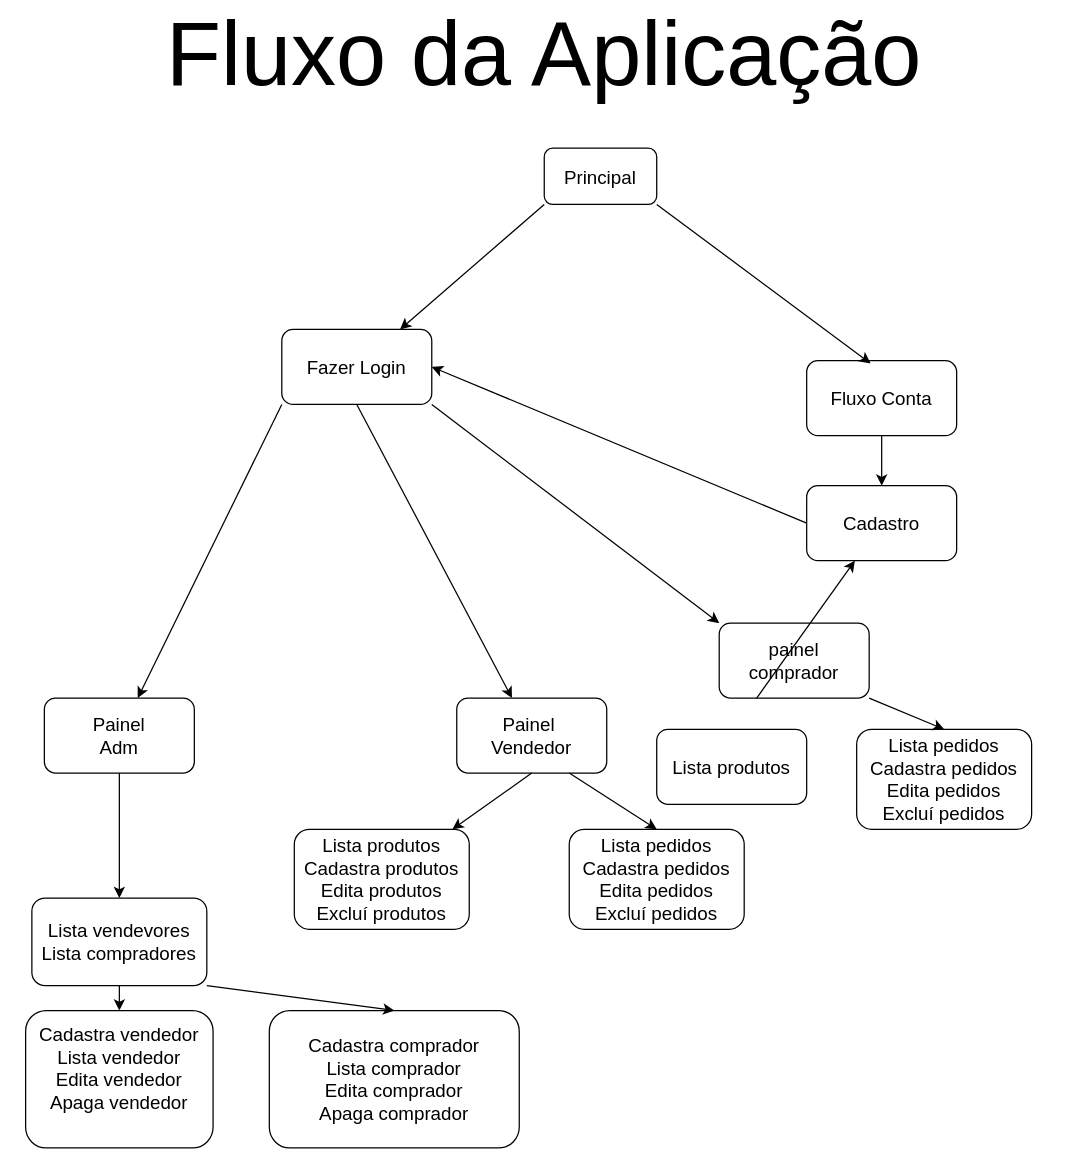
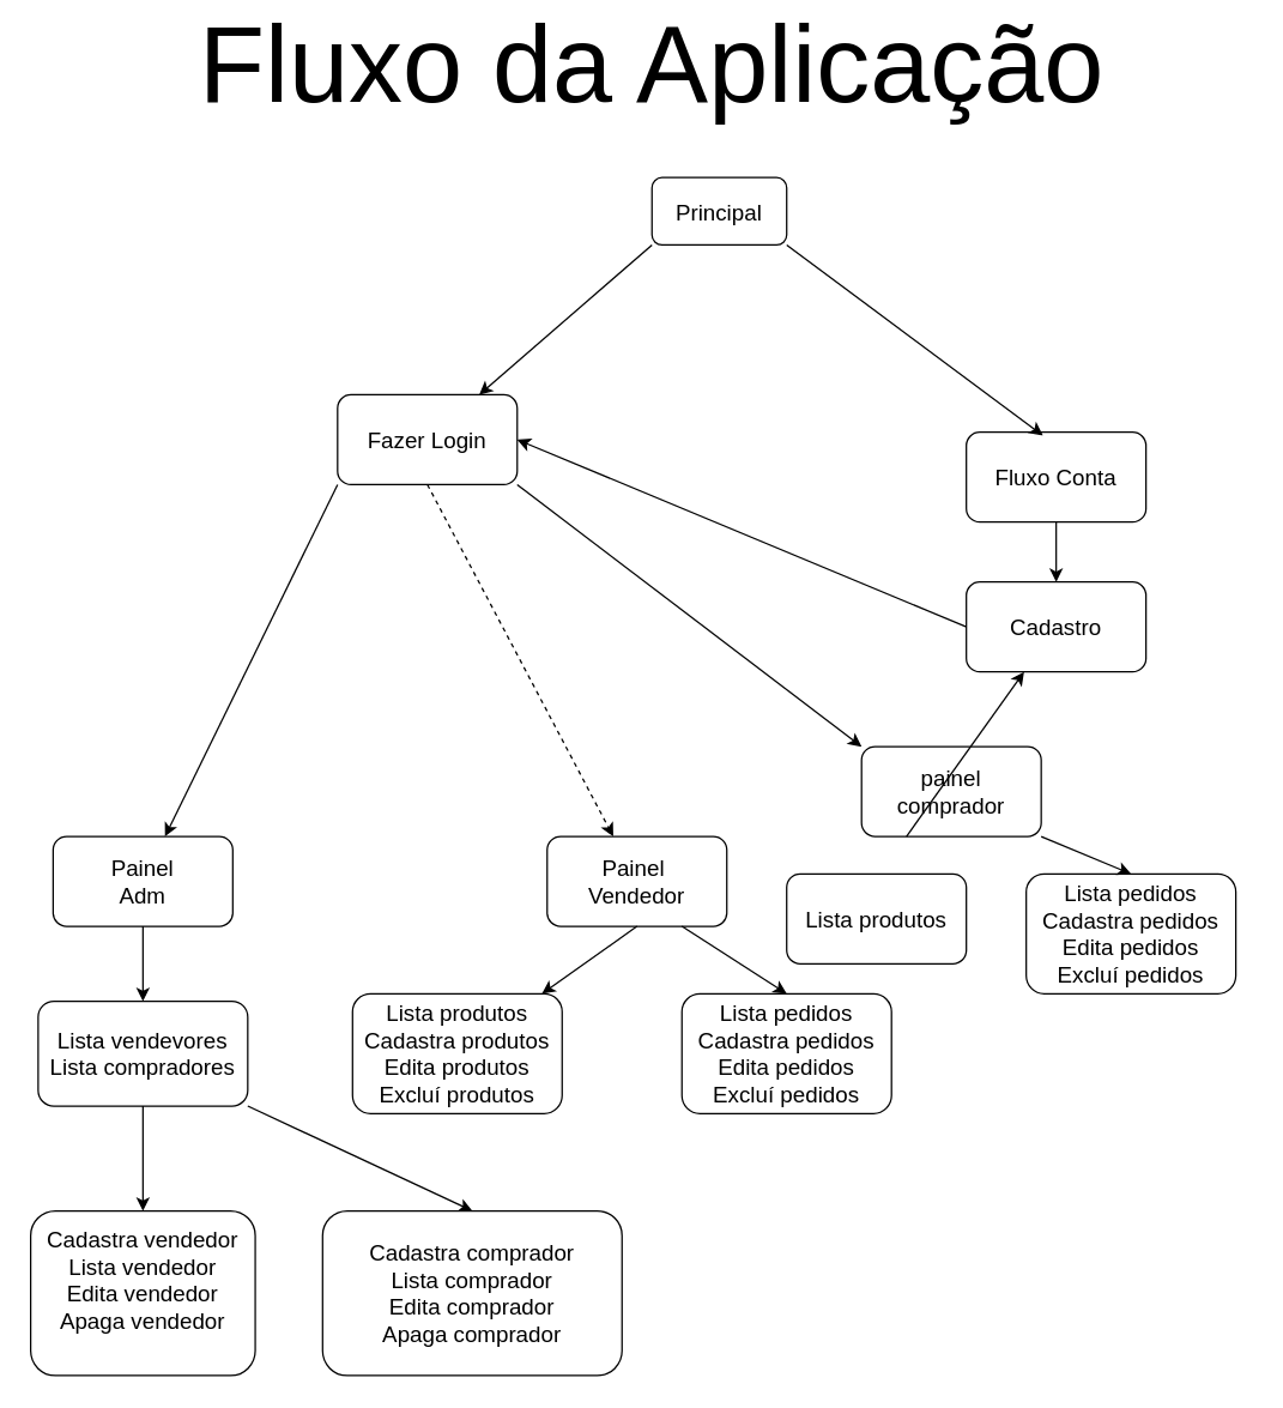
  <mxCell id="0" />
  <mxCell id="1" parent="0" />
  <mxCell id="2" value="Fazer Login" style="rounded=1;whiteSpace=wrap;html=1;fontSize=15;" vertex="1" parent="1"><mxGeometry x="225" y="255" width="120" height="60" as="geometry" /></mxCell>
  <mxCell id="3" value="Fluxo da Aplicação&lt;br style=&quot;font-size: 72px;&quot;&gt;" style="text;html=1;strokeColor=none;fillColor=none;align=center;verticalAlign=middle;whiteSpace=wrap;rounded=0;fontSize=72;" vertex="1" parent="1"><mxGeometry x="35" y="20" width="800" height="30" as="geometry" /></mxCell>
  <mxCell id="4" value="Painel&lt;br style=&quot;font-size: 15px;&quot;&gt;Adm" style="rounded=1;whiteSpace=wrap;html=1;fontSize=15;" vertex="1" parent="1"><mxGeometry x="35" y="550" width="120" height="60" as="geometry" /></mxCell>
  <mxCell id="5" value="Painel&amp;nbsp;&lt;br style=&quot;font-size: 15px;&quot;&gt;Vendedor" style="rounded=1;whiteSpace=wrap;html=1;fontSize=15;" vertex="1" parent="1"><mxGeometry x="365" y="550" width="120" height="60" as="geometry" /></mxCell>
  <mxCell id="6" value="painel&lt;br style=&quot;font-size: 15px;&quot;&gt;comprador" style="rounded=1;whiteSpace=wrap;html=1;fontSize=15;" vertex="1" parent="1"><mxGeometry x="575" y="490" width="120" height="60" as="geometry" /></mxCell>
  <mxCell id="7" value="" style="endArrow=classic;html=1;rounded=0;fontSize=30;exitX=0;exitY=1;exitDx=0;exitDy=0;" edge="1" parent="1" source="2" target="4"><mxGeometry width="50" height="50" relative="1" as="geometry"><mxPoint x="445" y="425" as="sourcePoint" /><mxPoint x="495" y="375" as="targetPoint" /></mxGeometry></mxCell>
- <mxCell id="8" value="" style="endArrow=classic;html=1;rounded=0;fontSize=30;exitX=0.5;exitY=1;exitDx=0;exitDy=0;" edge="1" parent="1" source="2" target="5"><mxGeometry width="50" height="50" relative="1" as="geometry"><mxPoint x="445" y="425" as="sourcePoint" /><mxPoint x="495" y="375" as="targetPoint" /></mxGeometry></mxCell>
+ <mxCell id="8" value="" style="endArrow=classic;html=1;rounded=0;fontSize=30;exitX=0.5;exitY=1;exitDx=0;exitDy=0;dashed=1;" edge="1" parent="1" source="2" target="5"><mxGeometry width="50" height="50" relative="1" as="geometry"><mxPoint x="445" y="425" as="sourcePoint" /><mxPoint x="495" y="375" as="targetPoint" /></mxGeometry></mxCell>
  <mxCell id="9" value="" style="endArrow=classic;html=1;rounded=0;fontSize=30;exitX=1;exitY=1;exitDx=0;exitDy=0;entryX=0;entryY=0;entryDx=0;entryDy=0;" edge="1" parent="1" source="2" target="6"><mxGeometry width="50" height="50" relative="1" as="geometry"><mxPoint x="445" y="425" as="sourcePoint" /><mxPoint x="495" y="375" as="targetPoint" /></mxGeometry></mxCell>
  <mxCell id="10" value="Principal" style="rounded=1;whiteSpace=wrap;html=1;fontSize=15;" vertex="1" parent="1"><mxGeometry x="435" y="110" width="90" height="45" as="geometry" /></mxCell>
  <mxCell id="11" value="Fluxo Conta" style="rounded=1;whiteSpace=wrap;html=1;fontSize=15;" vertex="1" parent="1"><mxGeometry x="645" y="280" width="120" height="60" as="geometry" /></mxCell>
  <mxCell id="12" value="Cadastro" style="rounded=1;whiteSpace=wrap;html=1;fontSize=15;" vertex="1" parent="1"><mxGeometry x="645" y="380" width="120" height="60" as="geometry" /></mxCell>
  <mxCell id="13" value="" style="endArrow=classic;html=1;rounded=0;fontSize=15;exitX=1;exitY=1;exitDx=0;exitDy=0;entryX=0.426;entryY=0.036;entryDx=0;entryDy=0;entryPerimeter=0;" edge="1" parent="1" source="10" target="11"><mxGeometry width="50" height="50" relative="1" as="geometry"><mxPoint x="625" y="290" as="sourcePoint" /><mxPoint x="675" y="240" as="targetPoint" /></mxGeometry></mxCell>
  <mxCell id="14" value="" style="endArrow=classic;html=1;rounded=0;fontSize=15;exitX=0;exitY=1;exitDx=0;exitDy=0;" edge="1" parent="1" source="10" target="2"><mxGeometry width="50" height="50" relative="1" as="geometry"><mxPoint x="625" y="290" as="sourcePoint" /><mxPoint x="675" y="240" as="targetPoint" /></mxGeometry></mxCell>
  <mxCell id="15" value="" style="endArrow=classic;html=1;rounded=0;fontSize=15;exitX=0.5;exitY=1;exitDx=0;exitDy=0;" edge="1" parent="1" source="11" target="12"><mxGeometry width="50" height="50" relative="1" as="geometry"><mxPoint x="625" y="290" as="sourcePoint" /><mxPoint x="675" y="240" as="targetPoint" /></mxGeometry></mxCell>
  <mxCell id="16" value="" style="endArrow=classic;html=1;rounded=0;fontSize=15;exitX=0;exitY=0.5;exitDx=0;exitDy=0;entryX=1;entryY=0.5;entryDx=0;entryDy=0;" edge="1" parent="1" source="12" target="2"><mxGeometry width="50" height="50" relative="1" as="geometry"><mxPoint x="625" y="290" as="sourcePoint" /><mxPoint x="675" y="240" as="targetPoint" /></mxGeometry></mxCell>
- <mxCell id="17" value="Lista vendevores&lt;br&gt;Lista compradores" style="rounded=1;whiteSpace=wrap;html=1;fontSize=15;" vertex="1" parent="1"><mxGeometry x="25" y="710" width="140" height="70" as="geometry" /></mxCell>
+ <mxCell id="17" value="Lista vendevores&lt;br&gt;Lista compradores" style="rounded=1;whiteSpace=wrap;html=1;fontSize=15;" vertex="1" parent="1"><mxGeometry x="25" y="660" width="140" height="70" as="geometry" /></mxCell>
  <mxCell id="18" value="Cadastra comprador&lt;br&gt;Lista comprador&lt;br&gt;Edita comprador&lt;br&gt;Apaga comprador" style="rounded=1;whiteSpace=wrap;html=1;fontSize=15;" vertex="1" parent="1"><mxGeometry x="215" y="800" width="200" height="110" as="geometry" /></mxCell>
  <mxCell id="19" value="Cadastra vendedor&lt;br&gt;Lista vendedor&lt;br&gt;Edita vendedor&lt;br&gt;Apaga vendedor&lt;br&gt;&lt;br&gt;" style="rounded=1;whiteSpace=wrap;html=1;fontSize=15;" vertex="1" parent="1"><mxGeometry x="20" y="800" width="150" height="110" as="geometry" /></mxCell>
  <mxCell id="20" value="" style="endArrow=classic;html=1;rounded=0;fontSize=15;exitX=0.5;exitY=1;exitDx=0;exitDy=0;entryX=0.5;entryY=0;entryDx=0;entryDy=0;" edge="1" parent="1" source="4" target="17"><mxGeometry width="50" height="50" relative="1" as="geometry"><mxPoint x="625" y="570" as="sourcePoint" /><mxPoint x="675" y="520" as="targetPoint" /></mxGeometry></mxCell>
  <mxCell id="21" value="" style="endArrow=classic;html=1;rounded=0;fontSize=15;exitX=0.5;exitY=1;exitDx=0;exitDy=0;" edge="1" parent="1" source="17" target="19"><mxGeometry width="50" height="50" relative="1" as="geometry"><mxPoint x="625" y="570" as="sourcePoint" /><mxPoint x="675" y="520" as="targetPoint" /></mxGeometry></mxCell>
  <mxCell id="22" value="" style="endArrow=classic;html=1;rounded=0;fontSize=15;exitX=1;exitY=1;exitDx=0;exitDy=0;entryX=0.5;entryY=0;entryDx=0;entryDy=0;" edge="1" parent="1" source="17" target="18"><mxGeometry width="50" height="50" relative="1" as="geometry"><mxPoint x="585" y="770" as="sourcePoint" /><mxPoint x="635" y="720" as="targetPoint" /></mxGeometry></mxCell>
  <mxCell id="23" value="Lista produtos&lt;br&gt;Cadastra produtos&lt;br&gt;Edita produtos&lt;br&gt;Excluí produtos" style="rounded=1;whiteSpace=wrap;html=1;fontSize=15;" vertex="1" parent="1"><mxGeometry x="235" y="655" width="140" height="80" as="geometry" /></mxCell>
  <mxCell id="24" value="" style="endArrow=classic;html=1;rounded=0;fontSize=15;exitX=0.5;exitY=1;exitDx=0;exitDy=0;" edge="1" parent="1" source="5" target="23"><mxGeometry width="50" height="50" relative="1" as="geometry"><mxPoint x="585" y="570" as="sourcePoint" /><mxPoint x="635" y="520" as="targetPoint" /></mxGeometry></mxCell>
  <mxCell id="25" value="Lista pedidos&lt;br&gt;Cadastra pedidos&lt;br&gt;Edita pedidos&lt;br&gt;Excluí pedidos" style="rounded=1;whiteSpace=wrap;html=1;fontSize=15;" vertex="1" parent="1"><mxGeometry x="455" y="655" width="140" height="80" as="geometry" /></mxCell>
  <mxCell id="26" value="" style="endArrow=classic;html=1;rounded=0;fontSize=15;exitX=0.75;exitY=1;exitDx=0;exitDy=0;entryX=0.5;entryY=0;entryDx=0;entryDy=0;" edge="1" parent="1" source="5" target="25"><mxGeometry width="50" height="50" relative="1" as="geometry"><mxPoint x="585" y="520" as="sourcePoint" /><mxPoint x="635" y="470" as="targetPoint" /></mxGeometry></mxCell>
  <mxCell id="27" value="Lista pedidos&lt;br&gt;Cadastra pedidos&lt;br&gt;Edita pedidos&lt;br&gt;Excluí pedidos" style="rounded=1;whiteSpace=wrap;html=1;fontSize=15;" vertex="1" parent="1"><mxGeometry x="685" y="575" width="140" height="80" as="geometry" /></mxCell>
  <mxCell id="28" value="" style="endArrow=classic;html=1;rounded=0;fontSize=15;exitX=1;exitY=1;exitDx=0;exitDy=0;entryX=0.5;entryY=0;entryDx=0;entryDy=0;" edge="1" parent="1" source="6" target="27"><mxGeometry width="50" height="50" relative="1" as="geometry"><mxPoint x="555" y="470" as="sourcePoint" /><mxPoint x="605" y="420" as="targetPoint" /></mxGeometry></mxCell>
  <mxCell id="29" value="Lista produtos" style="rounded=1;whiteSpace=wrap;html=1;fontSize=15;" vertex="1" parent="1"><mxGeometry x="525" y="575" width="120" height="60" as="geometry" /></mxCell>
  <mxCell id="30" value="" style="endArrow=classic;html=1;rounded=0;fontSize=15;exitX=0.25;exitY=1;exitDx=0;exitDy=0;" edge="1" parent="1" source="6" target="12"><mxGeometry width="50" height="50" relative="1" as="geometry"><mxPoint x="555" y="470" as="sourcePoint" /><mxPoint x="605" y="420" as="targetPoint" /></mxGeometry></mxCell>
